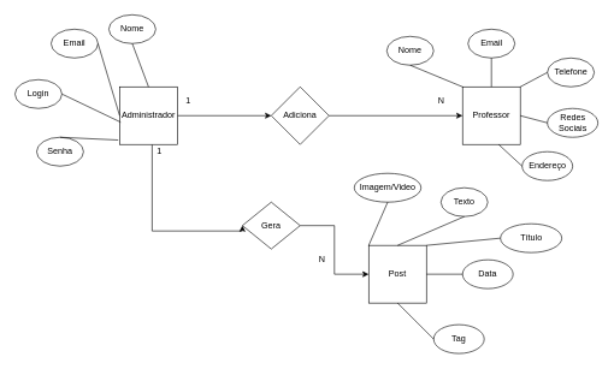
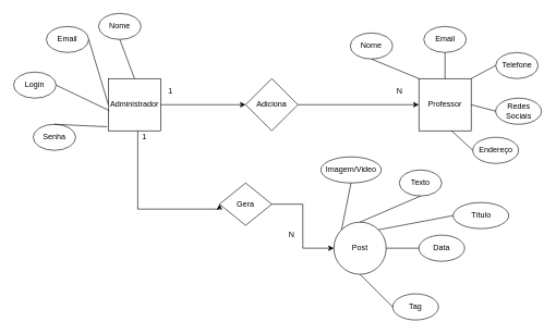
  <mxCell id="0" />
  <mxCell id="1" parent="0" />
  <mxCell id="2" style="edgeStyle=orthogonalEdgeStyle;rounded=0;orthogonalLoop=1;jettySize=auto;html=1;" edge="1" parent="1" source="4" target="6"><mxGeometry relative="1" as="geometry" /></mxCell>
  <mxCell id="3" style="edgeStyle=orthogonalEdgeStyle;rounded=0;orthogonalLoop=1;jettySize=auto;html=1;entryX=0;entryY=0.5;entryDx=0;entryDy=0;" edge="1" parent="1" source="4" target="19"><mxGeometry relative="1" as="geometry"><Array as="points"><mxPoint x="210" y="320" /></Array></mxGeometry></mxCell>
  <mxCell id="4" value="Administrador" style="whiteSpace=wrap;html=1;aspect=fixed;" vertex="1" parent="1"><mxGeometry x="165" y="120" width="80" height="80" as="geometry" /></mxCell>
  <mxCell id="5" style="edgeStyle=orthogonalEdgeStyle;rounded=0;orthogonalLoop=1;jettySize=auto;html=1;" edge="1" parent="1" source="6" target="7"><mxGeometry relative="1" as="geometry" /></mxCell>
  <mxCell id="6" value="Adiciona" style="rhombus;whiteSpace=wrap;html=1;" vertex="1" parent="1"><mxGeometry x="375" y="120" width="80" height="80" as="geometry" /></mxCell>
  <mxCell id="7" value="Professor" style="whiteSpace=wrap;html=1;aspect=fixed;" vertex="1" parent="1"><mxGeometry x="640" y="120" width="80" height="80" as="geometry" /></mxCell>
  <mxCell id="8" value="1" style="text;html=1;resizable=0;autosize=1;align=center;verticalAlign=middle;points=[];fillColor=none;strokeColor=none;rounded=0;" vertex="1" parent="1"><mxGeometry x="250" y="130" width="20" height="20" as="geometry" /></mxCell>
  <mxCell id="9" value="N" style="text;html=1;resizable=0;autosize=1;align=center;verticalAlign=middle;points=[];fillColor=none;strokeColor=none;rounded=0;" vertex="1" parent="1"><mxGeometry x="600" y="130" width="20" height="20" as="geometry" /></mxCell>
  <mxCell id="10" value="Login" style="ellipse;whiteSpace=wrap;html=1;" vertex="1" parent="1"><mxGeometry x="20" y="110" width="65" height="40" as="geometry" /></mxCell>
  <mxCell id="11" value="Nome" style="ellipse;whiteSpace=wrap;html=1;" vertex="1" parent="1"><mxGeometry x="150" y="20" width="65" height="40" as="geometry" /></mxCell>
  <mxCell id="12" value="Email&lt;span style=&quot;color: rgba(0 , 0 , 0 , 0) ; font-family: monospace ; font-size: 0px&quot;&gt;%3CmxGraphModel%3E%3Croot%3E%3CmxCell%20id%3D%220%22%2F%3E%3CmxCell%20id%3D%221%22%20parent%3D%220%22%2F%3E%3CmxCell%20id%3D%222%22%20value%3D%22Login%22%20style%3D%22ellipse%3BwhiteSpace%3Dwrap%3Bhtml%3D1%3B%22%20vertex%3D%221%22%20parent%3D%221%22%3E%3CmxGeometry%20x%3D%22175%22%20y%3D%22290%22%20width%3D%2265%22%20height%3D%2240%22%20as%3D%22geometry%22%2F%3E%3C%2FmxCell%3E%3C%2Froot%3E%3C%2FmxGraphModel%3E&lt;/span&gt;" style="ellipse;whiteSpace=wrap;html=1;" vertex="1" parent="1"><mxGeometry x="70" y="40" width="65" height="40" as="geometry" /></mxCell>
  <mxCell id="13" value="Senha" style="ellipse;whiteSpace=wrap;html=1;" vertex="1" parent="1"><mxGeometry x="50" y="190" width="65" height="40" as="geometry" /></mxCell>
  <mxCell id="14" value="" style="endArrow=none;html=1;exitX=0.5;exitY=0;exitDx=0;exitDy=0;entryX=0.5;entryY=1;entryDx=0;entryDy=0;" edge="1" parent="1" source="4" target="11"><mxGeometry width="50" height="50" relative="1" as="geometry"><mxPoint x="180" y="100" as="sourcePoint" /><mxPoint x="230" y="50" as="targetPoint" /></mxGeometry></mxCell>
  <mxCell id="15" value="" style="endArrow=none;html=1;exitX=1;exitY=0.5;exitDx=0;exitDy=0;entryX=0;entryY=0.5;entryDx=0;entryDy=0;" edge="1" parent="1" source="12" target="4"><mxGeometry width="50" height="50" relative="1" as="geometry"><mxPoint x="60" y="220" as="sourcePoint" /><mxPoint x="110" y="170" as="targetPoint" /></mxGeometry></mxCell>
  <mxCell id="16" value="" style="endArrow=none;html=1;entryX=-0.025;entryY=0.923;entryDx=0;entryDy=0;entryPerimeter=0;exitX=0.5;exitY=0;exitDx=0;exitDy=0;" edge="1" parent="1" source="13" target="4"><mxGeometry width="50" height="50" relative="1" as="geometry"><mxPoint x="45" y="260" as="sourcePoint" /><mxPoint x="95" y="210" as="targetPoint" /></mxGeometry></mxCell>
  <mxCell id="17" value="" style="endArrow=none;html=1;exitX=1;exitY=0.5;exitDx=0;exitDy=0;entryX=0.018;entryY=0.613;entryDx=0;entryDy=0;entryPerimeter=0;" edge="1" parent="1" source="10" target="4"><mxGeometry width="50" height="50" relative="1" as="geometry"><mxPoint x="85" y="170" as="sourcePoint" /><mxPoint x="160" y="160" as="targetPoint" /></mxGeometry></mxCell>
  <mxCell id="18" style="edgeStyle=orthogonalEdgeStyle;rounded=0;orthogonalLoop=1;jettySize=auto;html=1;entryX=0;entryY=0.5;entryDx=0;entryDy=0;" edge="1" parent="1" source="19" target="32"><mxGeometry relative="1" as="geometry"><mxPoint x="610" y="320" as="targetPoint" /></mxGeometry></mxCell>
  <mxCell id="19" value="Gera" style="rhombus;whiteSpace=wrap;html=1;" vertex="1" parent="1"><mxGeometry x="335" y="280" width="80" height="65" as="geometry" /></mxCell>
  <mxCell id="20" value="1" style="text;html=1;resizable=0;autosize=1;align=center;verticalAlign=middle;points=[];fillColor=none;strokeColor=none;rounded=0;" vertex="1" parent="1"><mxGeometry x="210" y="200" width="20" height="20" as="geometry" /></mxCell>
  <mxCell id="21" value="N" style="text;html=1;resizable=0;autosize=1;align=center;verticalAlign=middle;points=[];fillColor=none;strokeColor=none;rounded=0;" vertex="1" parent="1"><mxGeometry x="435" y="350" width="20" height="20" as="geometry" /></mxCell>
  <mxCell id="22" value="Redes Sociais" style="ellipse;whiteSpace=wrap;html=1;" vertex="1" parent="1"><mxGeometry x="757.5" y="150" width="70" height="40" as="geometry" /></mxCell>
  <mxCell id="23" value="Nome" style="ellipse;whiteSpace=wrap;html=1;" vertex="1" parent="1"><mxGeometry x="535" y="50" width="65" height="40" as="geometry" /></mxCell>
  <mxCell id="24" value="Email&lt;span style=&quot;color: rgba(0 , 0 , 0 , 0) ; font-family: monospace ; font-size: 0px&quot;&gt;%3CmxGraphModel%3E%3Croot%3E%3CmxCell%20id%3D%220%22%2F%3E%3CmxCell%20id%3D%221%22%20parent%3D%220%22%2F%3E%3CmxCell%20id%3D%222%22%20value%3D%22Login%22%20style%3D%22ellipse%3BwhiteSpace%3Dwrap%3Bhtml%3D1%3B%22%20vertex%3D%221%22%20parent%3D%221%22%3E%3CmxGeometry%20x%3D%22175%22%20y%3D%22290%22%20width%3D%2265%22%20height%3D%2240%22%20as%3D%22geometry%22%2F%3E%3C%2FmxCell%3E%3C%2Froot%3E%3C%2FmxGraphModel%3E&lt;/span&gt;" style="ellipse;whiteSpace=wrap;html=1;" vertex="1" parent="1"><mxGeometry x="647.5" y="40" width="65" height="40" as="geometry" /></mxCell>
  <mxCell id="25" value="Telefone" style="ellipse;whiteSpace=wrap;html=1;" vertex="1" parent="1"><mxGeometry x="757.5" y="80" width="65" height="40" as="geometry" /></mxCell>
  <mxCell id="26" value="" style="endArrow=none;html=1;entryX=0.5;entryY=1;entryDx=0;entryDy=0;exitX=0;exitY=0;exitDx=0;exitDy=0;" edge="1" parent="1" source="7" target="23"><mxGeometry width="50" height="50" relative="1" as="geometry"><mxPoint x="390" y="260" as="sourcePoint" /><mxPoint x="440" y="210" as="targetPoint" /></mxGeometry></mxCell>
  <mxCell id="27" value="" style="endArrow=none;html=1;entryX=0.5;entryY=1;entryDx=0;entryDy=0;exitX=0.5;exitY=0;exitDx=0;exitDy=0;" edge="1" parent="1" source="7" target="24"><mxGeometry width="50" height="50" relative="1" as="geometry"><mxPoint x="690" y="110" as="sourcePoint" /><mxPoint x="617.5" y="80" as="targetPoint" /></mxGeometry></mxCell>
  <mxCell id="28" value="" style="endArrow=none;html=1;entryX=1;entryY=0;entryDx=0;entryDy=0;exitX=0;exitY=0.5;exitDx=0;exitDy=0;" edge="1" parent="1" source="25" target="7"><mxGeometry width="50" height="50" relative="1" as="geometry"><mxPoint x="822.5" y="155" as="sourcePoint" /><mxPoint x="750" y="125" as="targetPoint" /></mxGeometry></mxCell>
  <mxCell id="29" value="" style="endArrow=none;html=1;entryX=1;entryY=0.5;entryDx=0;entryDy=0;exitX=0;exitY=0.5;exitDx=0;exitDy=0;" edge="1" parent="1" source="22" target="7"><mxGeometry width="50" height="50" relative="1" as="geometry"><mxPoint x="785" y="280" as="sourcePoint" /><mxPoint x="712.5" y="250" as="targetPoint" /></mxGeometry></mxCell>
  <mxCell id="30" value="Endereço" style="ellipse;whiteSpace=wrap;html=1;" vertex="1" parent="1"><mxGeometry x="722.5" y="210" width="70" height="40" as="geometry" /></mxCell>
  <mxCell id="31" value="" style="endArrow=none;html=1;entryX=1;entryY=0.5;entryDx=0;entryDy=0;exitX=0;exitY=0.5;exitDx=0;exitDy=0;" edge="1" parent="1" source="30"><mxGeometry width="50" height="50" relative="1" as="geometry"><mxPoint x="755" y="320" as="sourcePoint" /><mxPoint x="690" y="200" as="targetPoint" /></mxGeometry></mxCell>
- <mxCell id="32" value="Post" style="whiteSpace=wrap;html=1;aspect=fixed;" vertex="1" parent="1"><mxGeometry x="510" y="340" width="80" height="80" as="geometry" /></mxCell>
+ <mxCell id="32" value="Post" style="ellipse;whiteSpace=wrap;html=1;aspect=fixed;" vertex="1" parent="1"><mxGeometry x="510" y="340" width="80" height="80" as="geometry" /></mxCell>
  <mxCell id="33" value="Data" style="ellipse;whiteSpace=wrap;html=1;" vertex="1" parent="1"><mxGeometry x="640" y="360" width="70" height="40" as="geometry" /></mxCell>
  <mxCell id="34" value="Imagem/Video" style="ellipse;whiteSpace=wrap;html=1;" vertex="1" parent="1"><mxGeometry x="490" y="240" width="92.5" height="40" as="geometry" /></mxCell>
  <mxCell id="35" value="Texto" style="ellipse;whiteSpace=wrap;html=1;" vertex="1" parent="1"><mxGeometry x="610" y="260" width="65" height="40" as="geometry" /></mxCell>
  <mxCell id="36" value="Título" style="ellipse;whiteSpace=wrap;html=1;" vertex="1" parent="1"><mxGeometry x="692.5" y="310" width="85" height="40" as="geometry" /></mxCell>
  <mxCell id="37" value="" style="endArrow=none;html=1;entryX=0.5;entryY=1;entryDx=0;entryDy=0;exitX=0;exitY=0;exitDx=0;exitDy=0;" edge="1" parent="1" source="32" target="34"><mxGeometry width="50" height="50" relative="1" as="geometry"><mxPoint x="400" y="270" as="sourcePoint" /><mxPoint x="450" y="220" as="targetPoint" /></mxGeometry></mxCell>
  <mxCell id="38" value="" style="endArrow=none;html=1;entryX=0.5;entryY=1;entryDx=0;entryDy=0;exitX=0.5;exitY=0;exitDx=0;exitDy=0;" edge="1" parent="1" source="32" target="35"><mxGeometry width="50" height="50" relative="1" as="geometry"><mxPoint x="700" y="120" as="sourcePoint" /><mxPoint x="627.5" y="90" as="targetPoint" /></mxGeometry></mxCell>
  <mxCell id="39" value="" style="endArrow=none;html=1;entryX=1;entryY=0;entryDx=0;entryDy=0;exitX=0;exitY=0.5;exitDx=0;exitDy=0;" edge="1" parent="1" source="36" target="32"><mxGeometry width="50" height="50" relative="1" as="geometry"><mxPoint x="832.5" y="165" as="sourcePoint" /><mxPoint x="760" y="135" as="targetPoint" /></mxGeometry></mxCell>
  <mxCell id="40" value="" style="endArrow=none;html=1;entryX=1;entryY=0.5;entryDx=0;entryDy=0;exitX=0;exitY=0.5;exitDx=0;exitDy=0;" edge="1" parent="1" source="33" target="32"><mxGeometry width="50" height="50" relative="1" as="geometry"><mxPoint x="795" y="290" as="sourcePoint" /><mxPoint x="722.5" y="260" as="targetPoint" /></mxGeometry></mxCell>
  <mxCell id="41" value="Tag" style="ellipse;whiteSpace=wrap;html=1;" vertex="1" parent="1"><mxGeometry x="600" y="450" width="70" height="40" as="geometry" /></mxCell>
  <mxCell id="42" value="" style="endArrow=none;html=1;entryX=0.5;entryY=1;entryDx=0;entryDy=0;exitX=0;exitY=0.5;exitDx=0;exitDy=0;" edge="1" parent="1" source="41" target="32"><mxGeometry width="50" height="50" relative="1" as="geometry"><mxPoint x="765" y="330" as="sourcePoint" /><mxPoint x="700" y="210" as="targetPoint" /></mxGeometry></mxCell>
